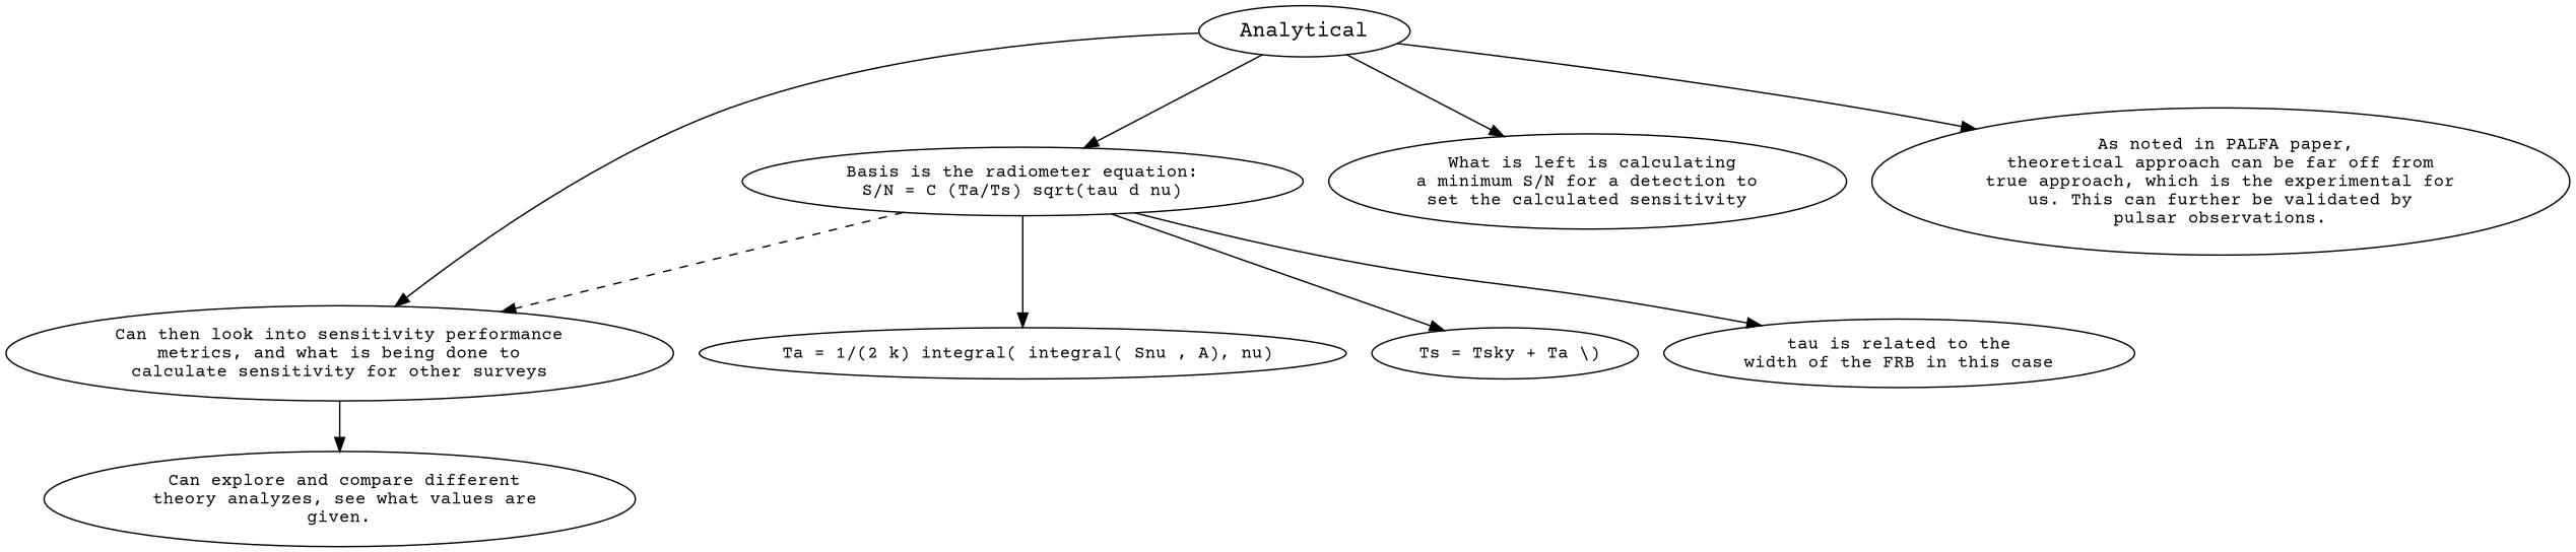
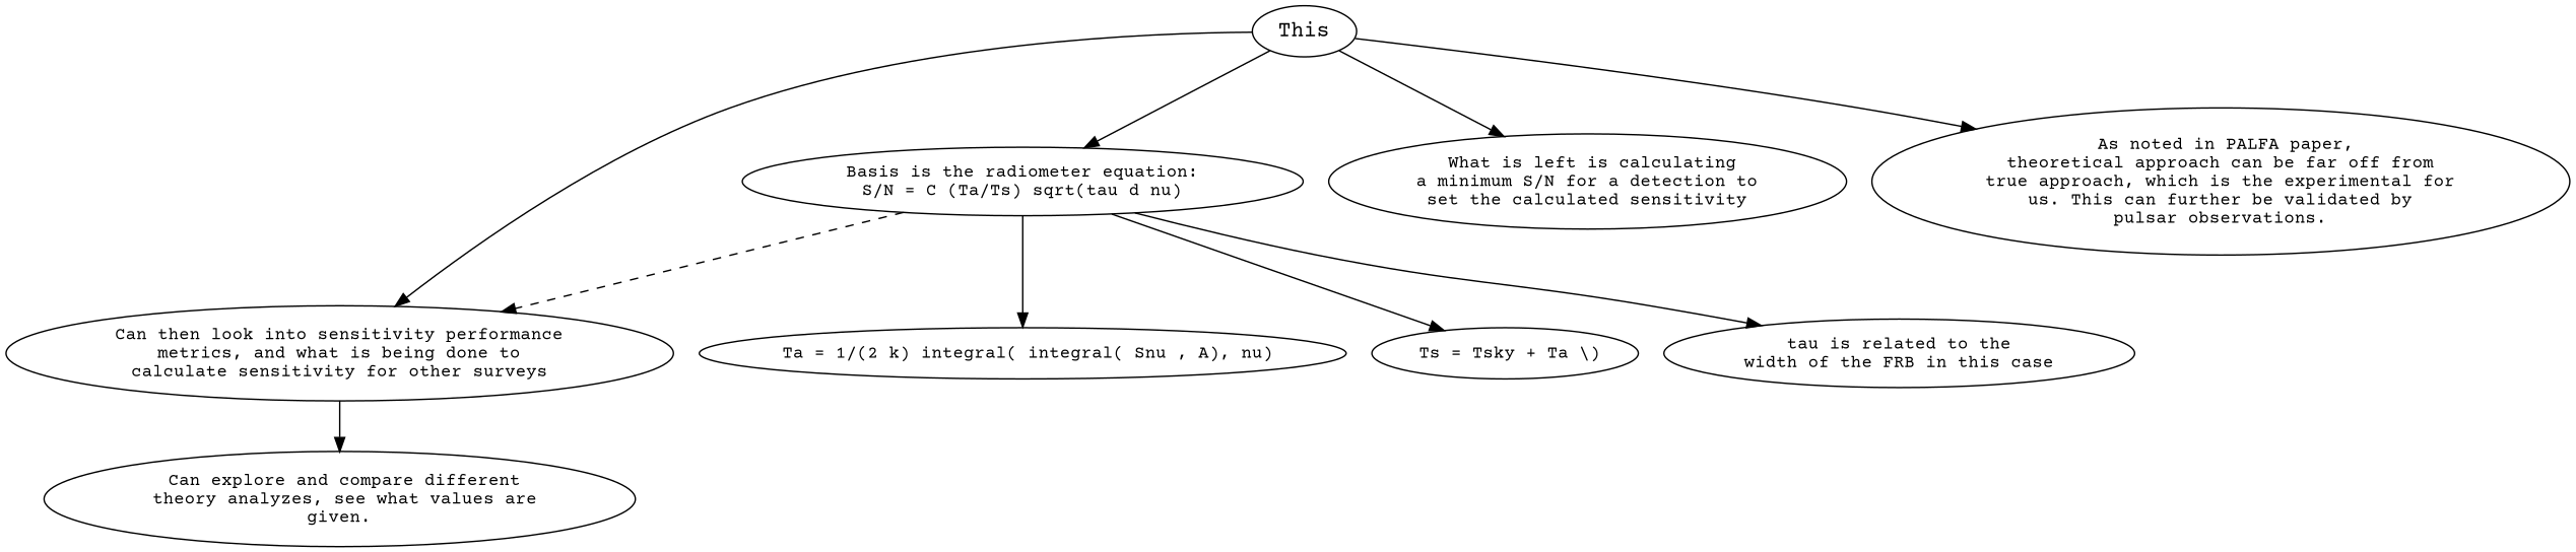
  digraph {
    fontname="Courier Prime"
    splines=true
    node [fontname="Courier Prime" fontsize=12]
    edge [fontname="Courier Prime"]
-   n1 [fontsize=15 label=Analytical]
+   n1 [fontsize=15 label=This]
    n2 [label=" Basis is the radiometer equation: \nS/N = C (Ta/Ts) sqrt(tau d nu)"]
    n3 [label="Can then look into sensitivity performance\nmetrics, and what is being done to\ncalculate sensitivity for other surveys"]
    n4 [label=" What is left is calculating\na minimum S/N for a detection to\nset the calculated sensitivity"]
    n5 [label=" As noted in PALFA paper,\ntheoretical approach can be far off from\ntrue approach, which is the experimental for\nus. This can further be validated by\npulsar observations."]
    n6 [label=" Ta = 1/(2 k) integral( integral( Snu , A), nu)"]
    n7 [label=" Ts = Tsky + Ta \\)"]
    n8 [label=" tau is related to the \nwidth of the FRB in this case"]
    n9 [label=" Can explore and compare different\n theory analyzes, see what values are\ngiven."]
    n1 -> n2
    n1 -> n3
    n1 -> n4
    n1 -> n5
    n2 -> n3 [style=dashed]
    n2 -> n6
    n2 -> n7
    n2 -> n8
    n3 -> n9
  }
